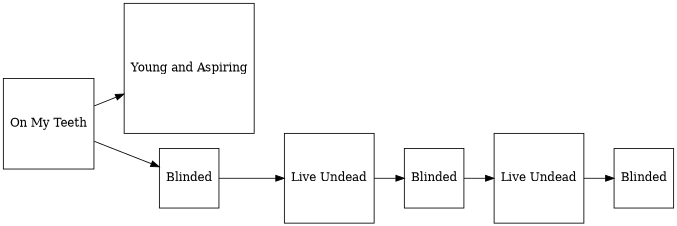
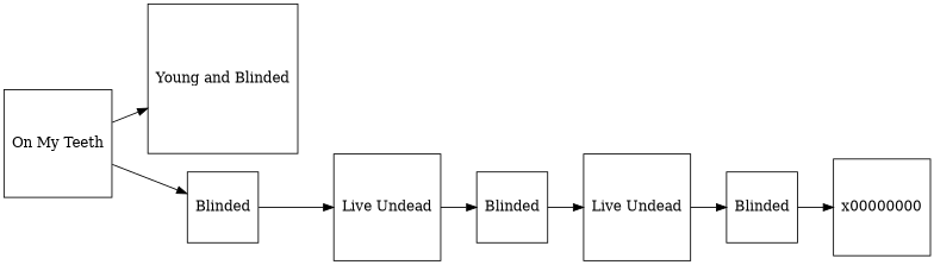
  digraph {
    rankdir=LR
    node [shape=square]
-   n1 [label="Young and Aspiring"]
+   n1 [label="Young and Blinded"]
    n2 [label="On My Teeth"]
    n3 [label=Blinded]
    n4 [label="Live Undead"]
    n5 [label=Blinded]
    n6 [label="Live Undead"]
    n7 [label=Blinded]
+   x00000000
    n2 -> n1
    n2 -> n3
    n3 -> n4
    n4 -> n5
    n5 -> n6
    n6 -> n7
+   n7 -> x00000000
  }
